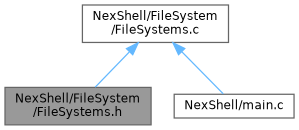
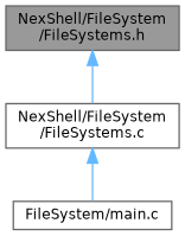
  digraph {
    node [color=grey40 fillcolor=white fontname=Helvetica fontsize=10 shape=box style=filled]
    edge [color=steelblue1 dir=back fontname=Helvetica fontsize=10 labelfontname=Helvetica labelfontsize=10 style=solid]
    n1 [color=gray40 fillcolor=grey60 fontcolor=black height=0.2 label="NexShell/FileSystem\l/FileSystems.h" width=0.4]
    n2 [height=0.2 label="NexShell/FileSystem\l/FileSystems.c" width=0.4]
-   n3 [height=0.2 label="NexShell/main.c" width=0.4]
-   n2 -> n1
+   n3 [height=0.2 label="FileSystem/main.c" width=0.4]
+   n1 -> n2
    n2 -> n3
  }
